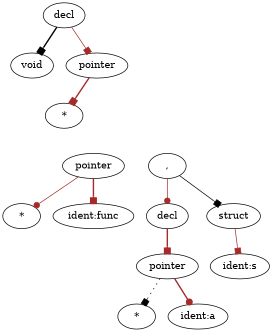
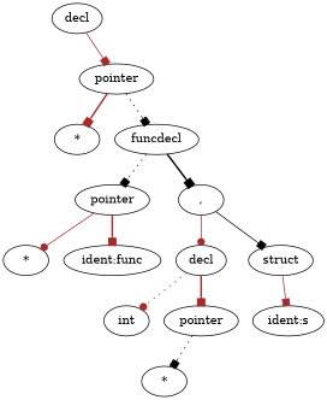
  digraph {
    edge [arrowhead=box color=brown style=bold]
    n1 [label=<decl>]
-   n2 [label=<void>]
    n3 [label=<pointer>]
    n4 [label=<*>]
+   n5 [label=<funcdecl>]
    n6 [label=<pointer>]
    n7 [label=<,>]
    n8 [label=<*>]
    n9 [label=<ident:func>]
    n10 [label=<decl>]
    n11 [label=<struct>]
+   n12 [label=<int>]
    n13 [label=<pointer>]
    n14 [label=<ident:s>]
    n15 [label=<*>]
-   n16 [label=<ident:a>]
-   n1 -> n2 [color=black]
    n1 -> n3 [style=solid]
    n3 -> n4
+   n3 -> n5 [color=black style=dotted]
+   n5 -> n6 [color=black style=dotted]
+   n5 -> n7 [color=black]
    n6 -> n8 [arrowhead=dot style=solid]
    n6 -> n9
    n7 -> n10 [arrowhead=dot style=solid]
    n7 -> n11 [color=black style=solid]
+   n10 -> n12 [arrowhead=dot style=dotted]
    n10 -> n13
    n11 -> n14 [style=solid]
    n13 -> n15 [color=black style=dotted]
-   n13 -> n16 [arrowhead=dot]
  }
